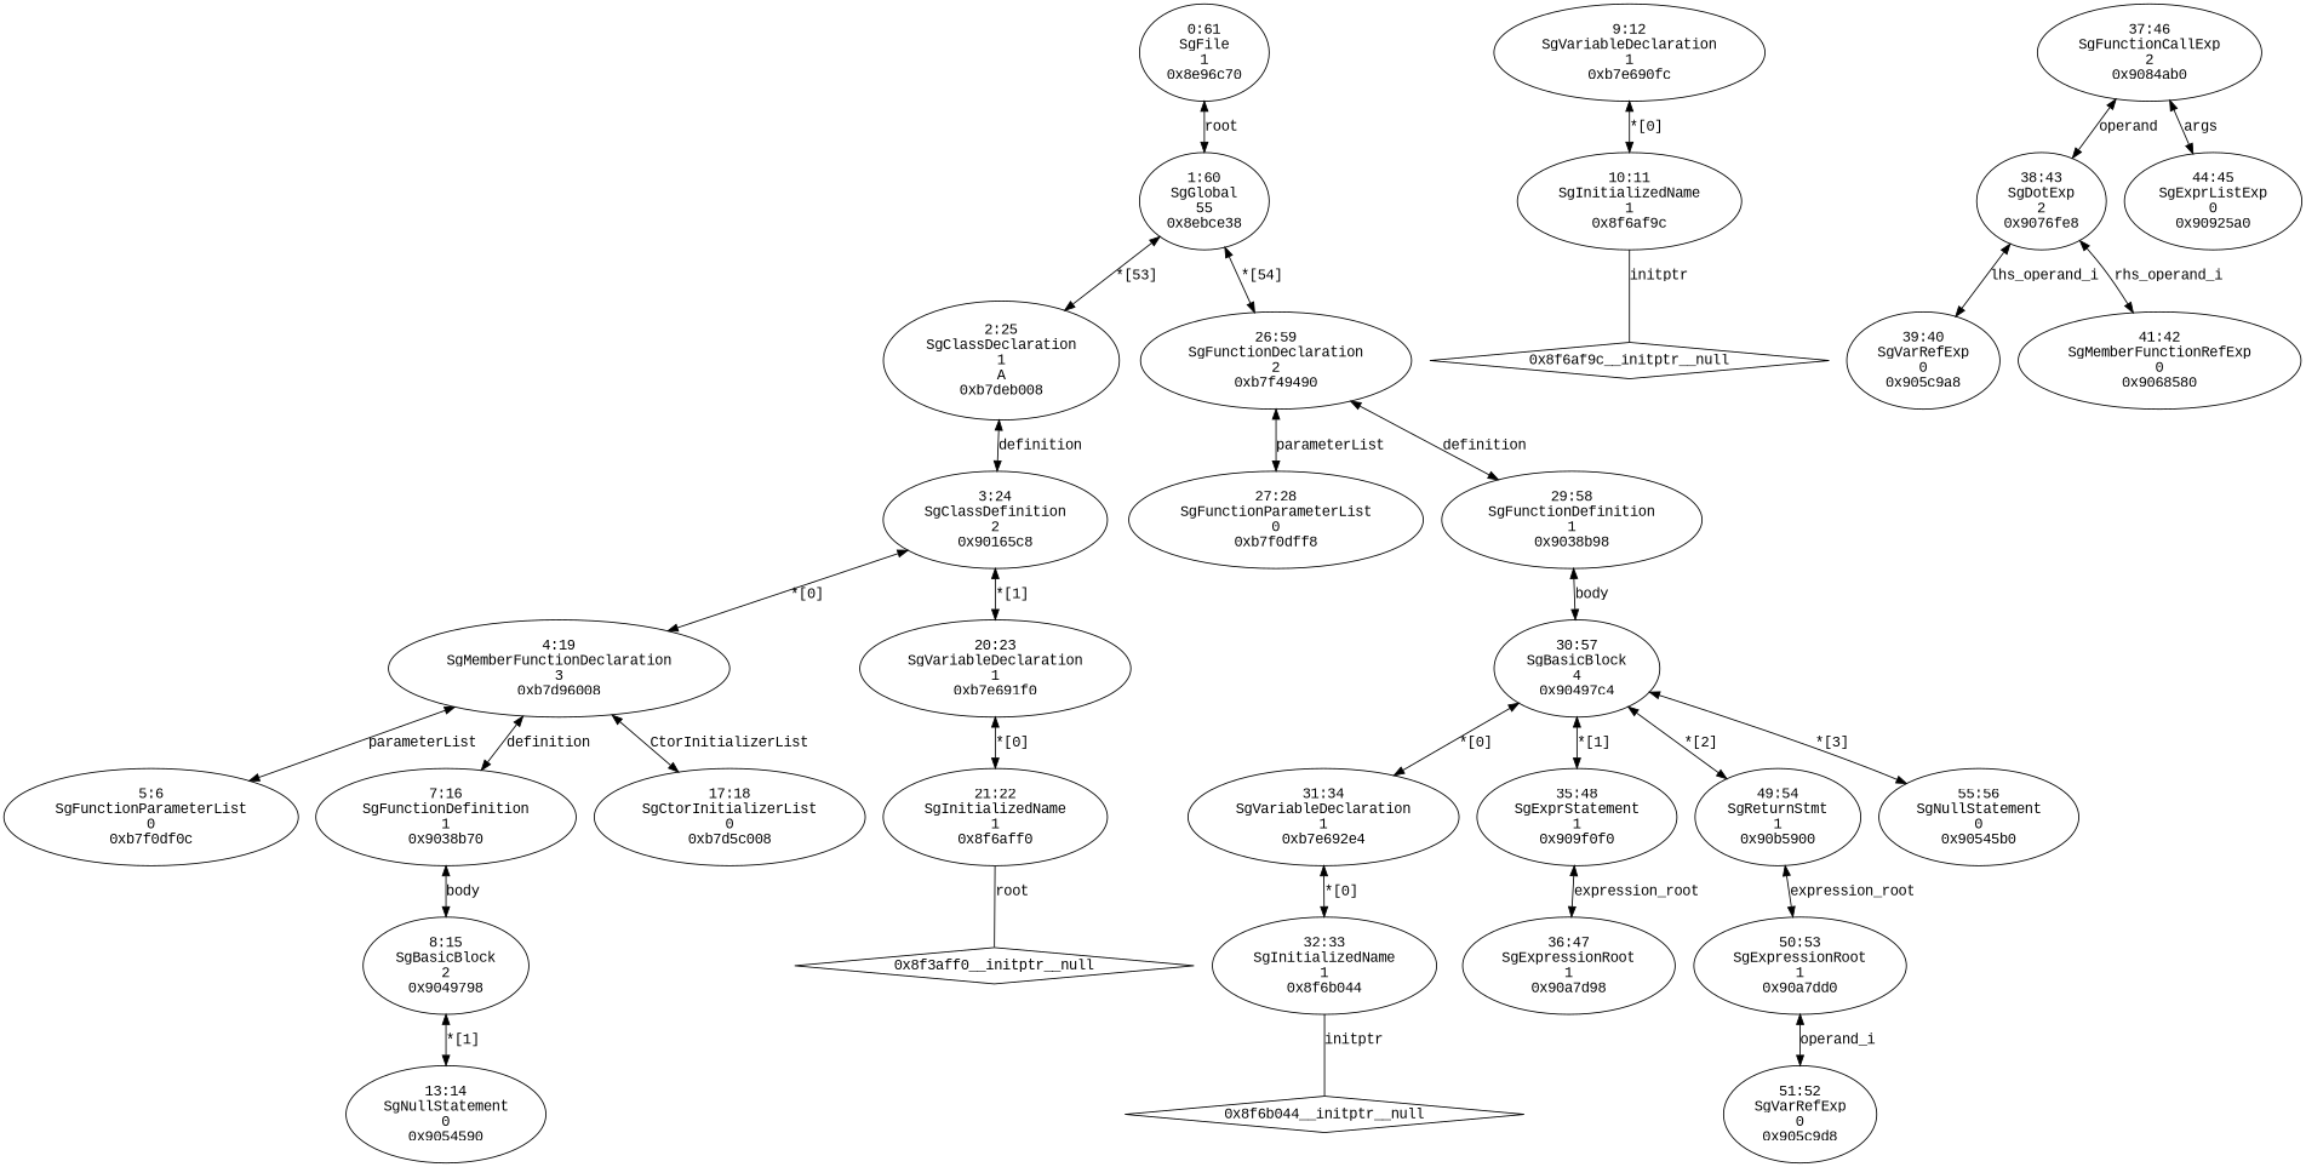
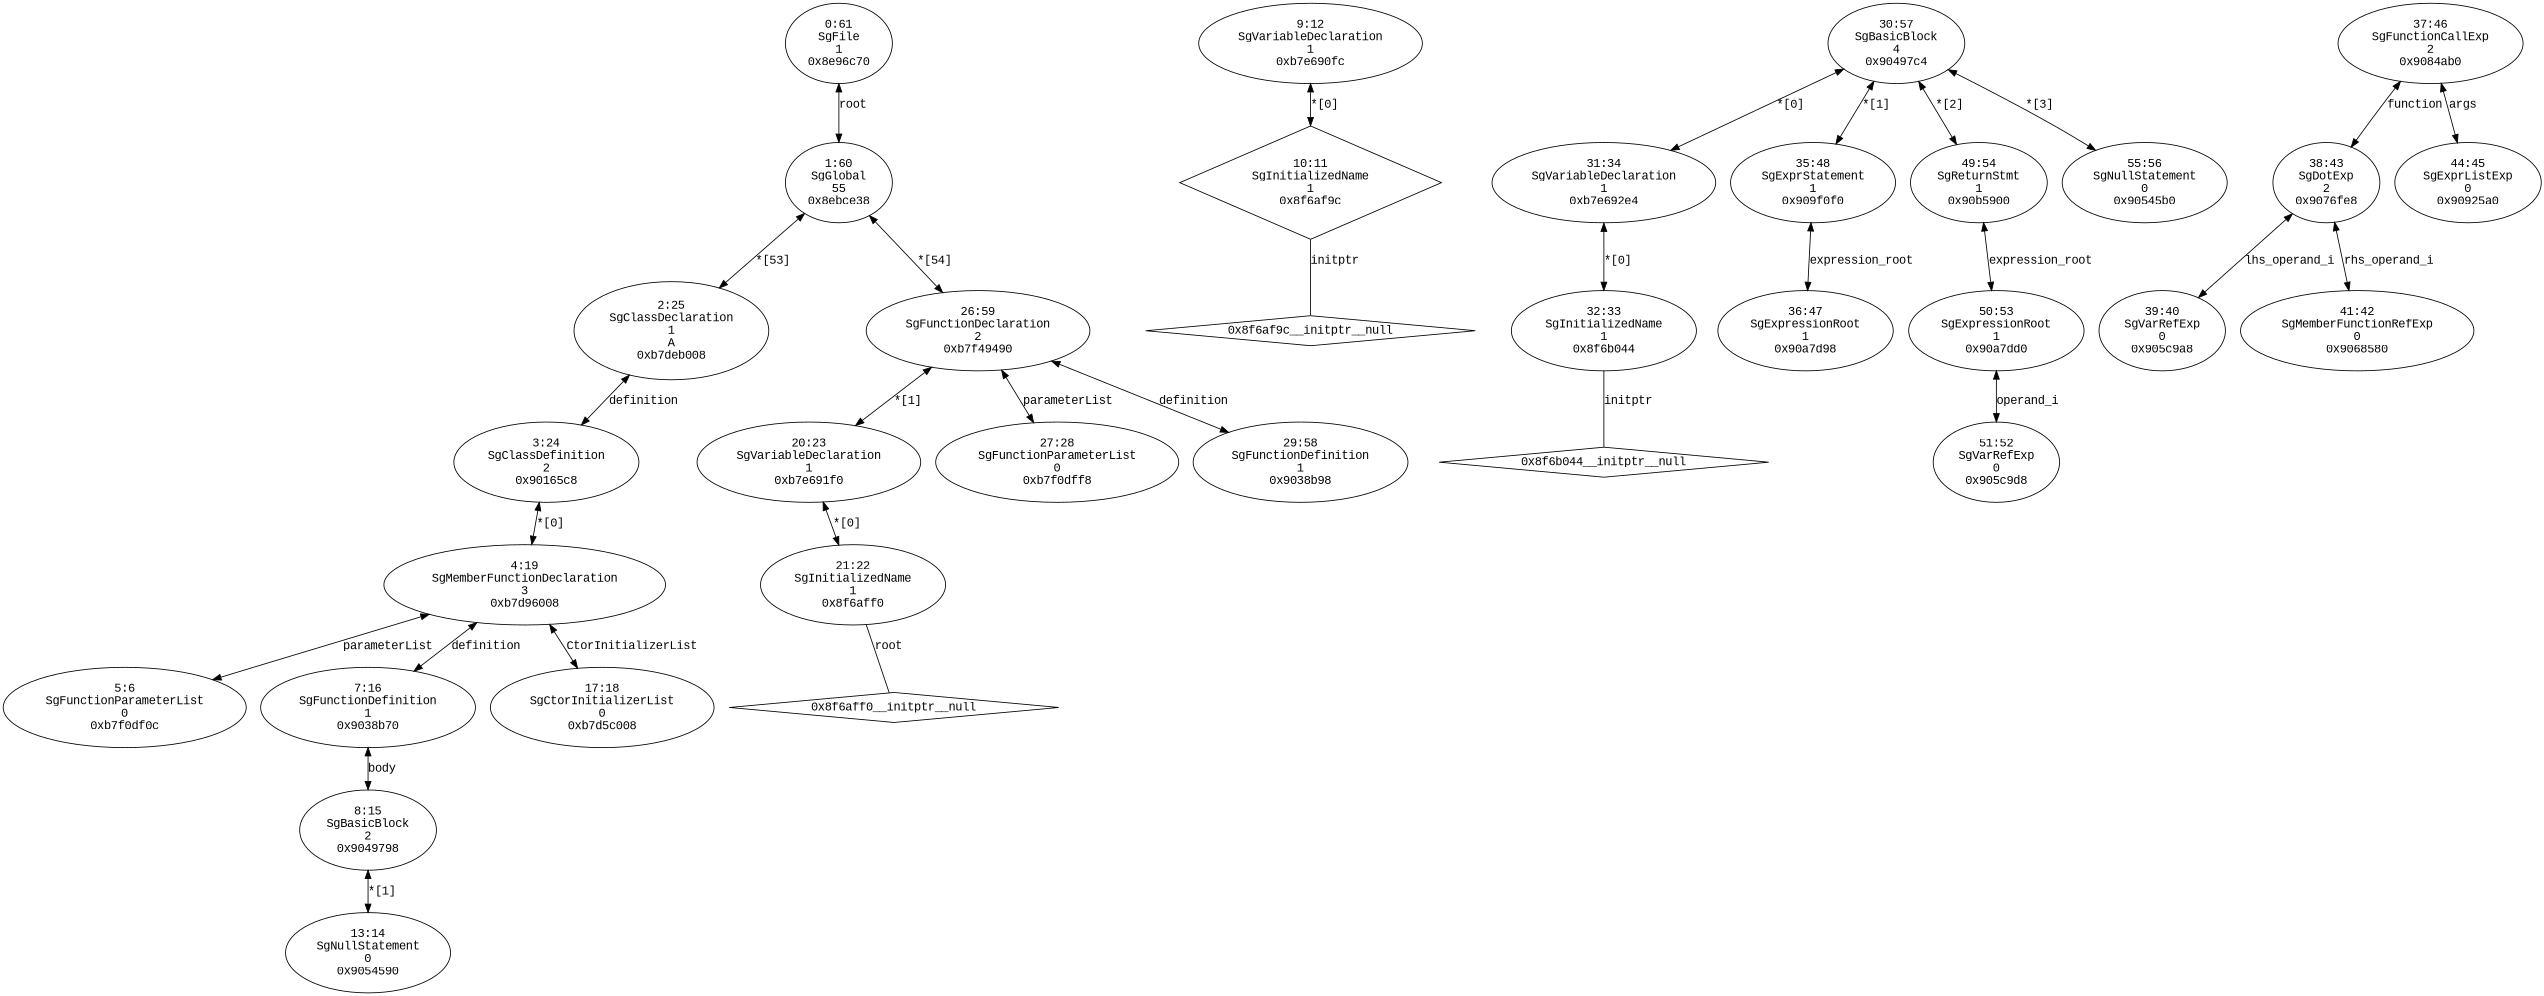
  digraph {
    fontname="Liberation Mono"
    node [fontname="Liberation Mono"]
    edge [dir=both fontname="Liberation Mono"]
    n1 [label="5:6\nSgFunctionParameterList\n0\n0xb7f0df0c\n"]
-   n2 [label="10:11\nSgInitializedName\n1\n0x8f6af9c\n"]
+   n2 [label="10:11\nSgInitializedName\n1\n0x8f6af9c\n" shape=diamond]
    "0x8f6af9c__initptr__null" [shape=diamond]
    n4 [label="9:12\nSgVariableDeclaration\n1\n0xb7e690fc\n"]
    n5 [label="13:14\nSgNullStatement\n0\n0x9054590\n"]
    n6 [label="8:15\nSgBasicBlock\n2\n0x9049798\n"]
    n7 [label="7:16\nSgFunctionDefinition\n1\n0x9038b70\n"]
    n8 [label="17:18\nSgCtorInitializerList\n0\n0xb7d5c008\n"]
    n9 [label="4:19\nSgMemberFunctionDeclaration\n3\n0xb7d96008\n"]
    n10 [label="21:22\nSgInitializedName\n1\n0x8f6aff0\n"]
-   "0x8f6aff0__initptr__null" [shape=diamond label="0x8f3aff0__initptr__null"]
+   "0x8f6aff0__initptr__null" [shape=diamond]
    n12 [label="20:23\nSgVariableDeclaration\n1\n0xb7e691f0\n"]
    n13 [label="3:24\nSgClassDefinition\n2\n0x90165c8\n"]
    n14 [label="2:25\nSgClassDeclaration\n1\nA\n0xb7deb008\n"]
    n15 [label="27:28\nSgFunctionParameterList\n0\n0xb7f0dff8\n"]
    n16 [label="32:33\nSgInitializedName\n1\n0x8f6b044\n"]
    "0x8f6b044__initptr__null" [shape=diamond]
    n18 [label="31:34\nSgVariableDeclaration\n1\n0xb7e692e4\n"]
    n19 [label="39:40\nSgVarRefExp\n0\n0x905c9a8\n"]
    n20 [label="41:42\nSgMemberFunctionRefExp\n0\n0x9068580\n"]
    n21 [label="38:43\nSgDotExp\n2\n0x9076fe8\n"]
    n22 [label="44:45\nSgExprListExp\n0\n0x90925a0\n"]
    n23 [label="37:46\nSgFunctionCallExp\n2\n0x9084ab0\n"]
    n24 [label="36:47\nSgExpressionRoot\n1\n0x90a7d98\n"]
    n25 [label="35:48\nSgExprStatement\n1\n0x909f0f0\n"]
    n26 [label="51:52\nSgVarRefExp\n0\n0x905c9d8\n"]
    n27 [label="50:53\nSgExpressionRoot\n1\n0x90a7dd0\n"]
    n28 [label="49:54\nSgReturnStmt\n1\n0x90b5900\n"]
    n29 [label="55:56\nSgNullStatement\n0\n0x90545b0\n"]
    n30 [label="30:57\nSgBasicBlock\n4\n0x90497c4\n"]
    n31 [label="29:58\nSgFunctionDefinition\n1\n0x9038b98\n"]
    n32 [label="26:59\nSgFunctionDeclaration\n2\n0xb7f49490\n"]
    n33 [label="1:60\nSgGlobal\n55\n0x8ebce38\n"]
    n34 [label="0:61\nSgFile\n1\n0x8e96c70\n"]
    n2 -> "0x8f6af9c__initptr__null" [dir=none label=initptr]
    n4 -> n2 [label="*[0]"]
    n6 -> n5 [label="*[1]"]
    n7 -> n6 [label=body]
    n9 -> n1 [label=parameterList]
    n9 -> n7 [label=definition]
    n9 -> n8 [label=CtorInitializerList]
    n10 -> "0x8f6aff0__initptr__null" [dir=none label=root]
    n12 -> n10 [label="*[0]"]
    n13 -> n9 [label="*[0]"]
-   n13 -> n12 [label="*[1]"]
+   n32 -> n12 [label="*[1]"]
    n14 -> n13 [label=definition]
    n16 -> "0x8f6b044__initptr__null" [dir=none label=initptr]
    n18 -> n16 [label="*[0]"]
    n21 -> n19 [label=lhs_operand_i]
    n21 -> n20 [label=rhs_operand_i]
-   n23 -> n21 [label=operand]
+   n23 -> n21 [label=function]
    n23 -> n22 [label=args]
    n25 -> n24 [label=expression_root]
    n27 -> n26 [label=operand_i]
    n28 -> n27 [label=expression_root]
    n30 -> n18 [label="*[0]"]
    n30 -> n25 [label="*[1]"]
    n30 -> n28 [label="*[2]"]
    n30 -> n29 [label="*[3]"]
-   n31 -> n30 [label=body]
    n32 -> n15 [label=parameterList]
    n32 -> n31 [label=definition]
    n33 -> n14 [label="*[53]"]
    n33 -> n32 [label="*[54]"]
    n34 -> n33 [label=root]
  }
